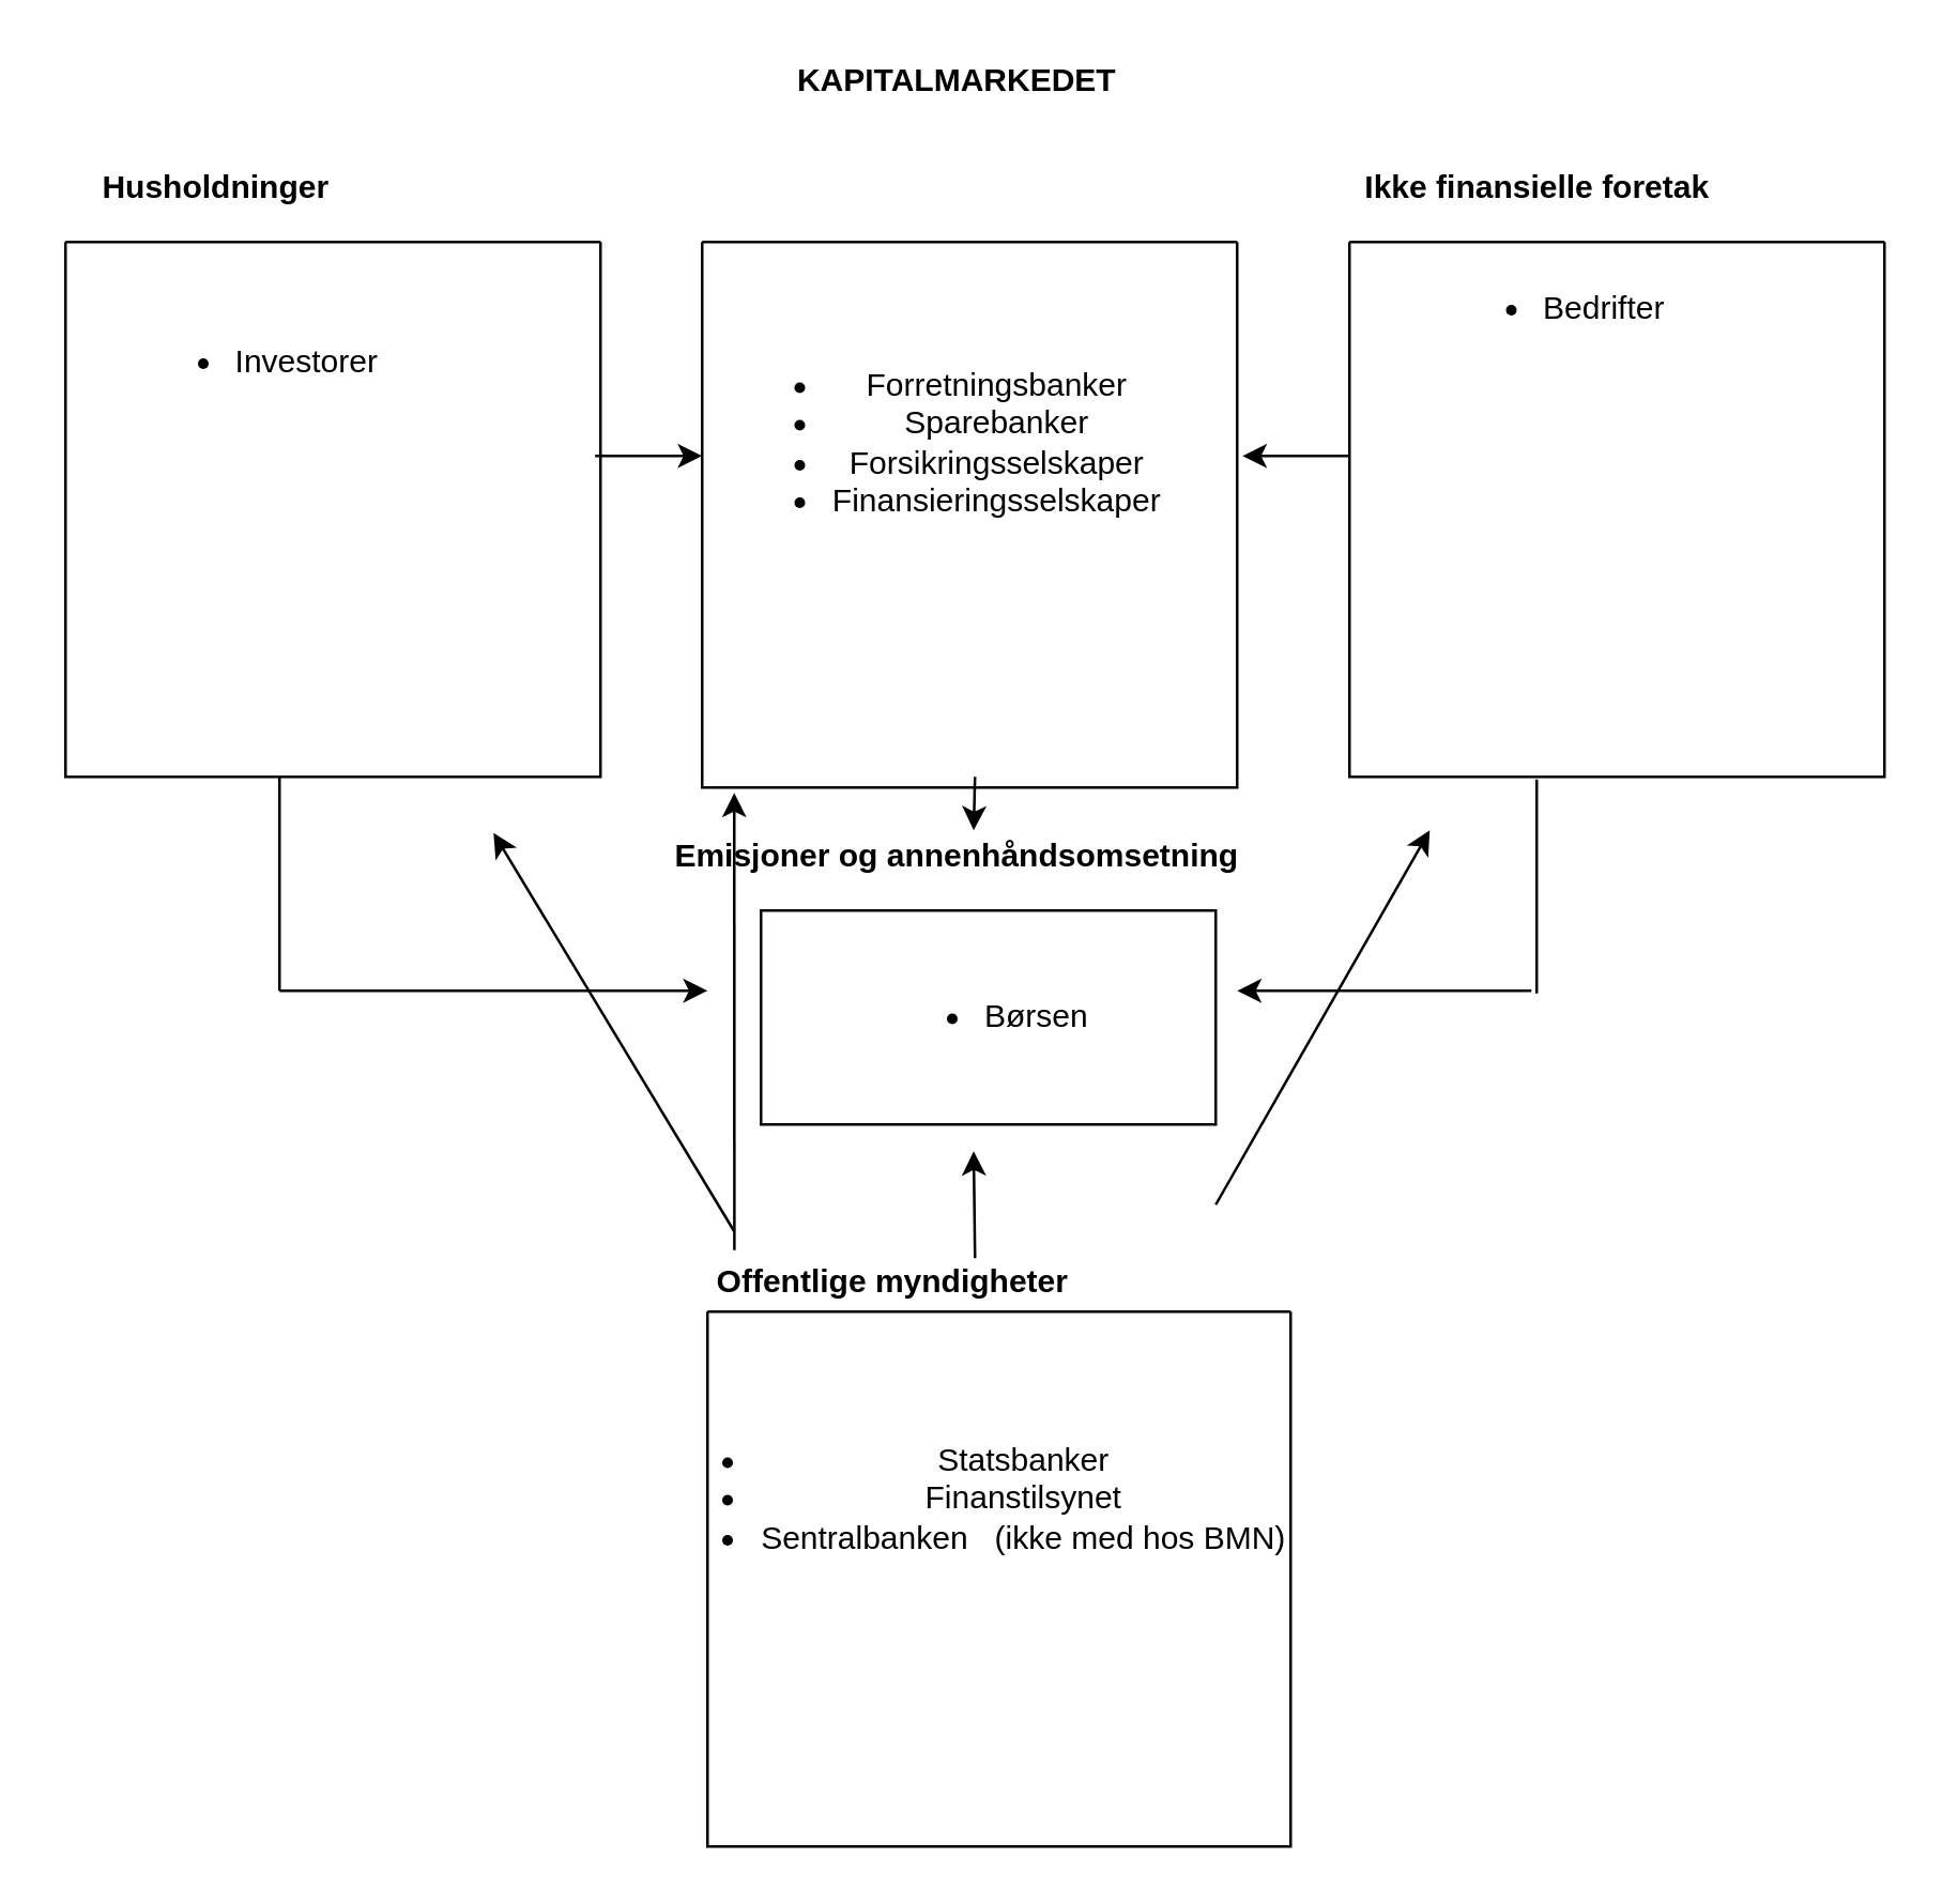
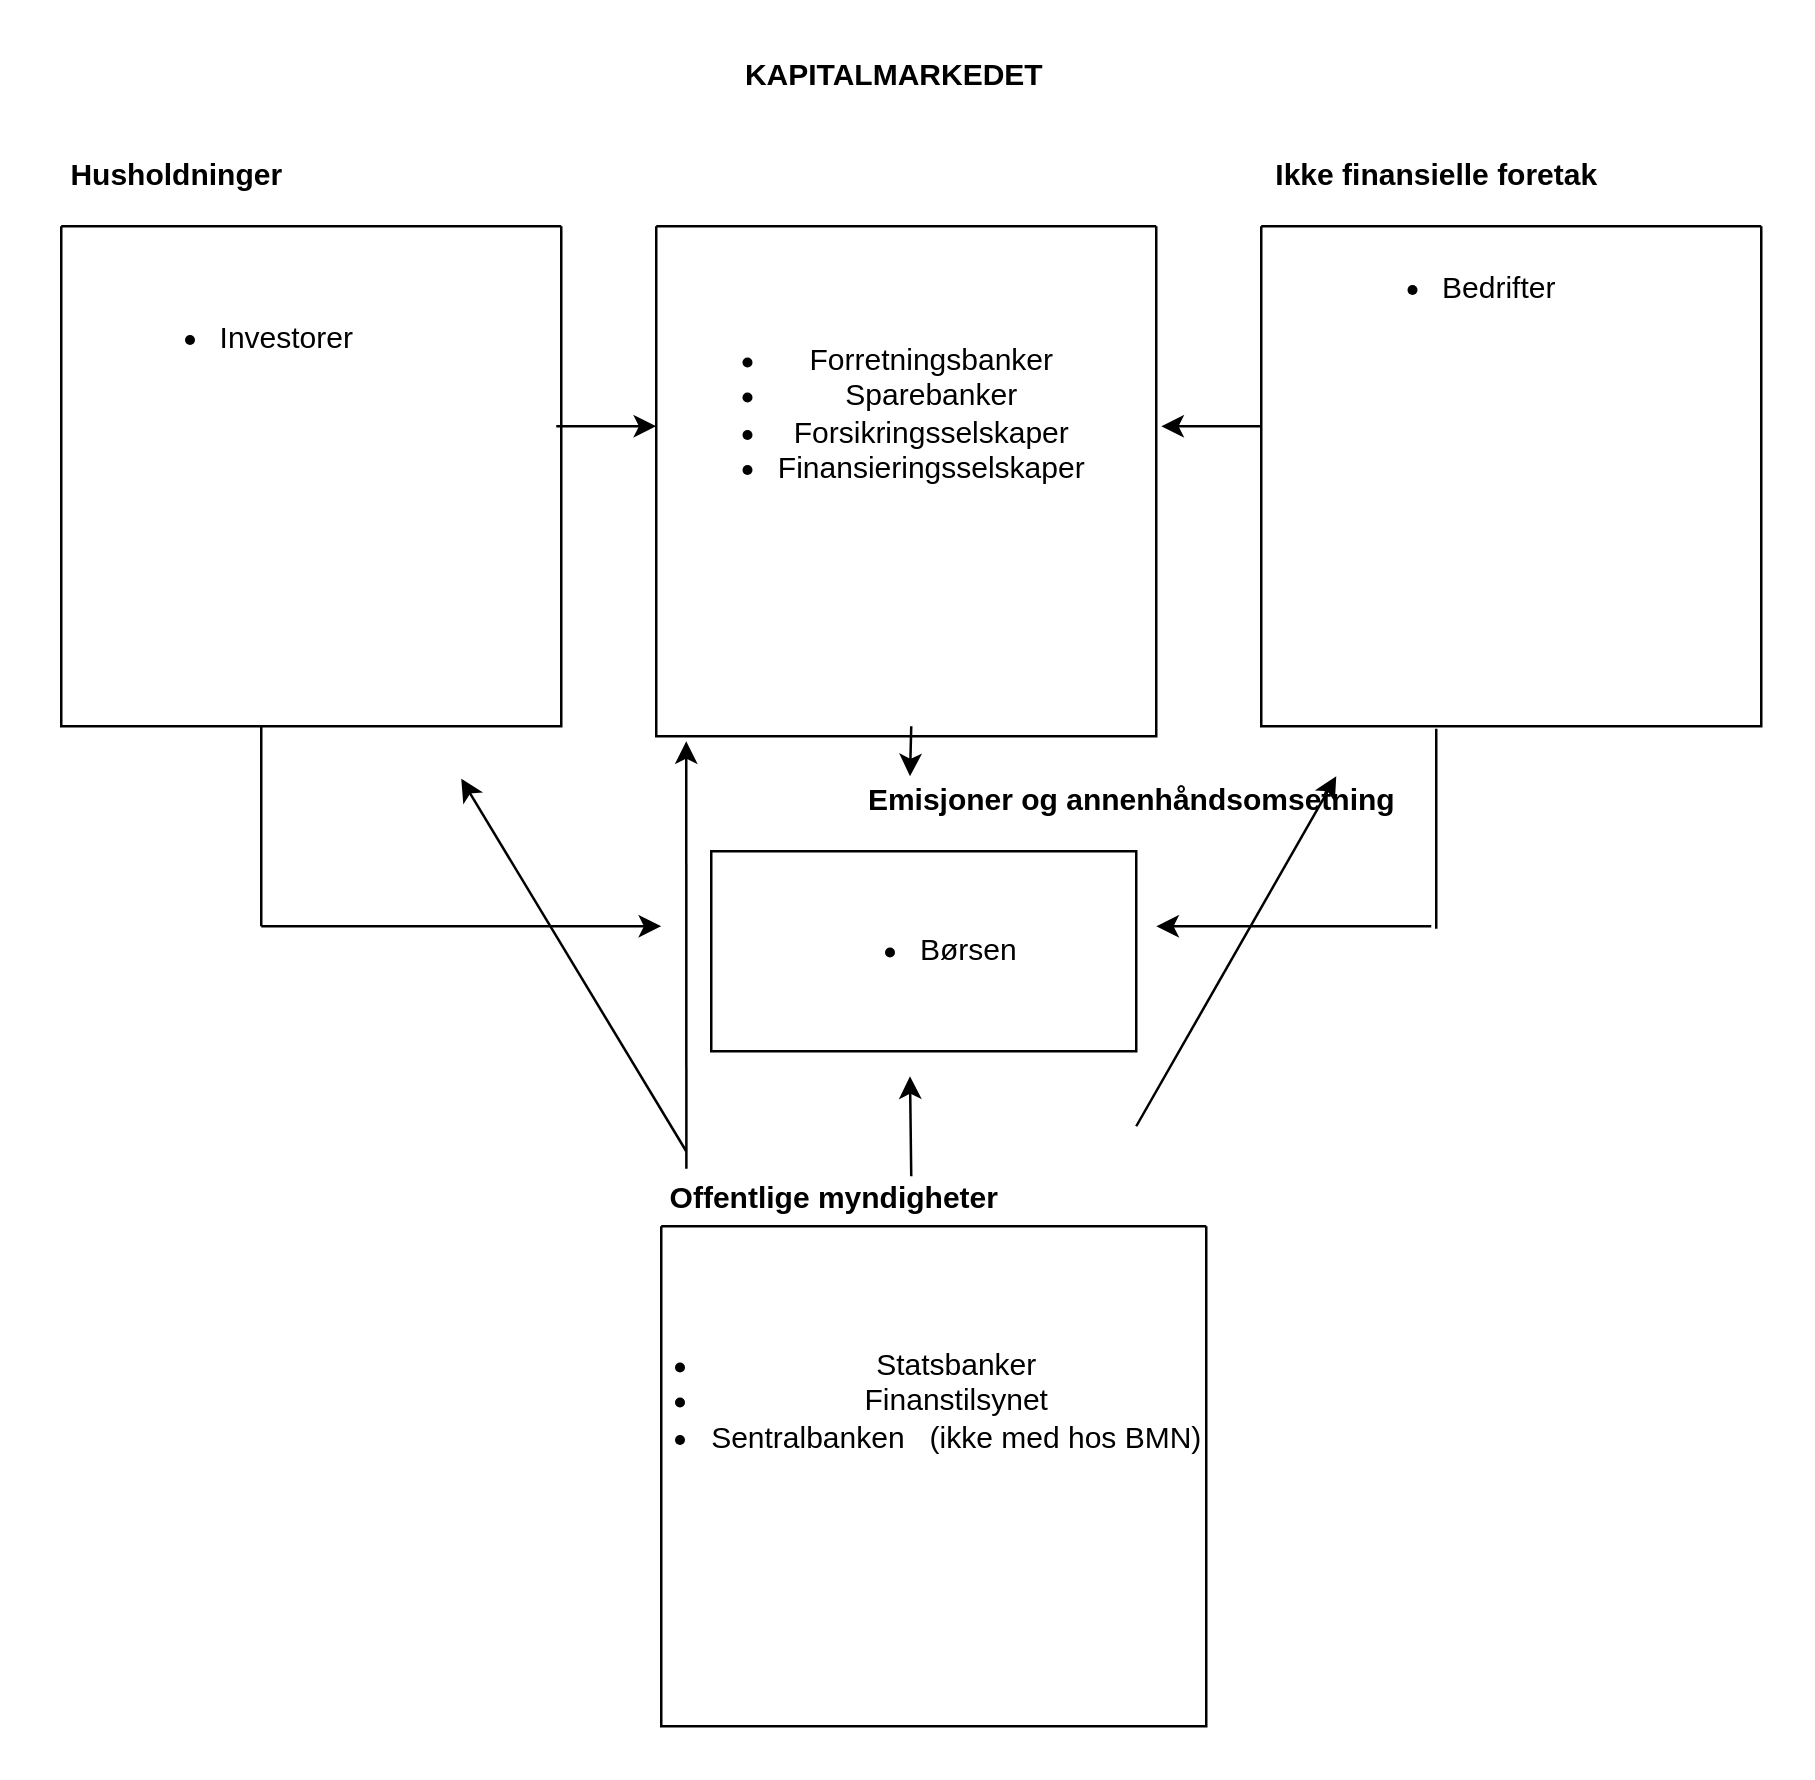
  <mxCell id="0" />
  <mxCell id="1" parent="0" />
  <mxCell id="2" value="" style="swimlane;startSize=0;" parent="1" vertex="1"><mxGeometry x="262" y="90" width="200" height="204" as="geometry" /></mxCell>
  <mxCell id="3" value="&lt;ul&gt;&lt;li&gt;Forretningsbanker&lt;/li&gt;&lt;li&gt;Sparebanker&lt;/li&gt;&lt;li&gt;Forsikringsselskaper&lt;/li&gt;&lt;li&gt;Finansieringsselskaper&lt;/li&gt;&lt;/ul&gt;" style="text;html=1;align=center;verticalAlign=middle;resizable=0;points=[];autosize=1;strokeColor=none;" parent="2" vertex="1"><mxGeometry y="30" width="180" height="90" as="geometry" /></mxCell>
  <mxCell id="4" value="" style="endArrow=classic;html=1;" parent="2" edge="1"><mxGeometry width="50" height="50" relative="1" as="geometry"><mxPoint x="102" y="200" as="sourcePoint" /><mxPoint x="101.5" y="220" as="targetPoint" /></mxGeometry></mxCell>
  <mxCell id="5" value="" style="swimlane;startSize=0;" parent="1" vertex="1"><mxGeometry x="24" y="90" width="200" height="200" as="geometry"><mxRectangle x="80" y="160" width="50" height="40" as="alternateBounds" /></mxGeometry></mxCell>
  <mxCell id="6" value="&lt;ul&gt;&lt;li&gt;Investorer&lt;/li&gt;&lt;/ul&gt;" style="text;html=1;align=center;verticalAlign=middle;resizable=0;points=[];autosize=1;strokeColor=none;" parent="5" vertex="1"><mxGeometry x="15" y="25" width="110" height="40" as="geometry" /></mxCell>
  <mxCell id="7" value="" style="swimlane;startSize=0;" parent="1" vertex="1"><mxGeometry x="504" y="90" width="200" height="200" as="geometry" /></mxCell>
  <mxCell id="8" value="" style="swimlane;startSize=0;" parent="1" vertex="1"><mxGeometry x="264" y="490" width="218" height="200" as="geometry" /></mxCell>
  <mxCell id="9" value="&lt;ul&gt;&lt;li&gt;Statsbanker&lt;/li&gt;&lt;li&gt;Finanstilsynet&lt;/li&gt;&lt;li&gt;Sentralbanken&amp;nbsp; &amp;nbsp;(ikke med hos BMN)&lt;/li&gt;&lt;/ul&gt;" style="text;html=1;align=center;verticalAlign=middle;resizable=0;points=[];autosize=1;strokeColor=none;" parent="8" vertex="1"><mxGeometry x="-27" y="35" width="250" height="70" as="geometry" /></mxCell>
- <mxCell id="10" value="Husholdninger" style="text;html=1;align=center;verticalAlign=middle;resizable=0;points=[];autosize=1;strokeColor=none;fontStyle=1" parent="1" vertex="1"><mxGeometry x="30" y="60" width="100" height="20" as="geometry" /></mxCell>
+ <mxCell id="10" value="Husholdninger" style="text;html=1;align=center;verticalAlign=middle;resizable=0;points=[];autosize=1;strokeColor=none;fontStyle=1" parent="1" vertex="1"><mxGeometry x="20" y="60" width="100" height="20" as="geometry" /></mxCell>
  <mxCell id="11" value="Ikke finansielle foretak" style="text;html=1;align=center;verticalAlign=middle;resizable=0;points=[];autosize=1;strokeColor=none;fontStyle=1" parent="1" vertex="1"><mxGeometry x="504" y="60" width="140" height="20" as="geometry" /></mxCell>
  <mxCell id="12" value="Offentlige myndigheter" style="text;html=1;align=center;verticalAlign=middle;resizable=0;points=[];autosize=1;strokeColor=none;fontStyle=1" parent="1" vertex="1"><mxGeometry x="258" y="469" width="150" height="20" as="geometry" /></mxCell>
  <mxCell id="13" value="&lt;b&gt;KAPITALMARKEDET&lt;/b&gt;" style="text;html=1;align=center;verticalAlign=middle;resizable=0;points=[];autosize=1;strokeColor=none;" parent="1" vertex="1"><mxGeometry x="292" y="20" width="130" height="20" as="geometry" /></mxCell>
  <mxCell id="14" value="" style="endArrow=classic;html=1;" parent="1" edge="1"><mxGeometry width="50" height="50" relative="1" as="geometry"><mxPoint x="222" y="170" as="sourcePoint" /><mxPoint x="262" y="170" as="targetPoint" /></mxGeometry></mxCell>
  <mxCell id="15" value="" style="endArrow=classic;html=1;" parent="1" edge="1"><mxGeometry width="50" height="50" relative="1" as="geometry"><mxPoint x="504" y="170" as="sourcePoint" /><mxPoint x="464" y="170" as="targetPoint" /></mxGeometry></mxCell>
  <mxCell id="16" value="" style="endArrow=classic;html=1;" parent="1" edge="1"><mxGeometry width="50" height="50" relative="1" as="geometry"><mxPoint x="104" y="370" as="sourcePoint" /><mxPoint x="264" y="370" as="targetPoint" /></mxGeometry></mxCell>
  <mxCell id="17" value="" style="endArrow=classic;html=1;" parent="1" edge="1"><mxGeometry width="50" height="50" relative="1" as="geometry"><mxPoint x="572" y="370" as="sourcePoint" /><mxPoint x="462" y="370" as="targetPoint" /></mxGeometry></mxCell>
  <mxCell id="18" value="" style="endArrow=classic;html=1;" parent="1" edge="1"><mxGeometry width="50" height="50" relative="1" as="geometry"><mxPoint x="364" y="470" as="sourcePoint" /><mxPoint x="363.5" y="430" as="targetPoint" /></mxGeometry></mxCell>
  <mxCell id="19" value="" style="endArrow=none;html=1;" parent="1" edge="1"><mxGeometry width="50" height="50" relative="1" as="geometry"><mxPoint x="104" y="370" as="sourcePoint" /><mxPoint x="104" y="290" as="targetPoint" /></mxGeometry></mxCell>
  <mxCell id="20" value="" style="endArrow=none;html=1;" parent="1" edge="1"><mxGeometry width="50" height="50" relative="1" as="geometry"><mxPoint x="574" y="371" as="sourcePoint" /><mxPoint x="574" y="291" as="targetPoint" /></mxGeometry></mxCell>
  <mxCell id="21" value="&lt;ul&gt;&lt;li&gt;Børsen&amp;nbsp;&lt;/li&gt;&lt;/ul&gt;" style="rounded=0;whiteSpace=wrap;html=1;" parent="1" vertex="1"><mxGeometry x="284" y="340" width="170" height="80" as="geometry" /></mxCell>
  <mxCell id="22" value="&lt;ul&gt;&lt;li&gt;Bedrifter&lt;/li&gt;&lt;/ul&gt;" style="text;html=1;align=center;verticalAlign=middle;resizable=0;points=[];autosize=1;strokeColor=none;" parent="1" vertex="1"><mxGeometry x="529" y="95" width="100" height="40" as="geometry" /></mxCell>
- <mxCell id="23" value="&lt;b&gt;Emisjoner og annenhåndsomsetning&lt;/b&gt;" style="text;html=1;align=center;verticalAlign=middle;resizable=0;points=[];autosize=1;strokeColor=none;" parent="1" vertex="1"><mxGeometry x="242" y="310" width="230" height="20" as="geometry" /></mxCell>
+ <mxCell id="23" value="&lt;b&gt;Emisjoner og annenhåndsomsetning&lt;/b&gt;" style="text;html=1;align=center;verticalAlign=middle;resizable=0;points=[];autosize=1;strokeColor=none;" parent="1" vertex="1"><mxGeometry x="337" y="310" width="230" height="20" as="geometry" /></mxCell>
  <mxCell id="24" value="" style="endArrow=classic;html=1;" parent="1" edge="1"><mxGeometry width="50" height="50" relative="1" as="geometry"><mxPoint x="274" y="460" as="sourcePoint" /><mxPoint x="184" y="311" as="targetPoint" /></mxGeometry></mxCell>
  <mxCell id="25" value="" style="endArrow=classic;html=1;" parent="1" edge="1"><mxGeometry width="50" height="50" relative="1" as="geometry"><mxPoint x="454" y="450" as="sourcePoint" /><mxPoint x="534" y="310" as="targetPoint" /></mxGeometry></mxCell>
  <mxCell id="26" value="" style="endArrow=classic;html=1;exitX=0.527;exitY=0;exitDx=0;exitDy=0;exitPerimeter=0;" parent="1" edge="1"><mxGeometry width="50" height="50" relative="1" as="geometry"><mxPoint x="274.05" y="467" as="sourcePoint" /><mxPoint x="274" y="296" as="targetPoint" /></mxGeometry></mxCell>
